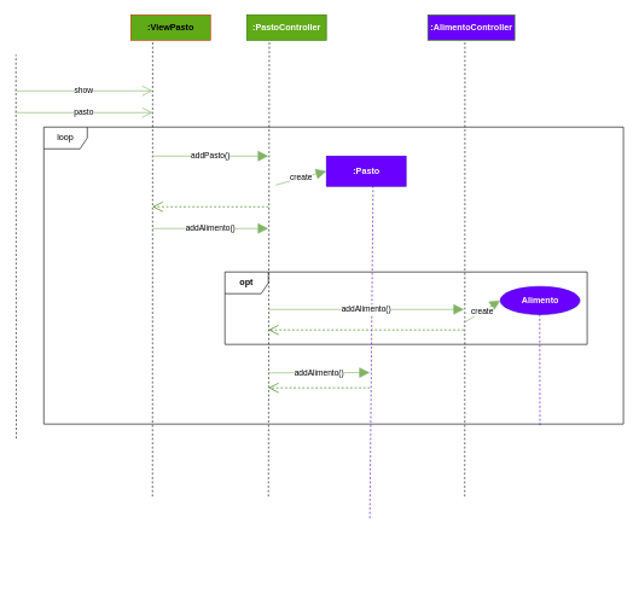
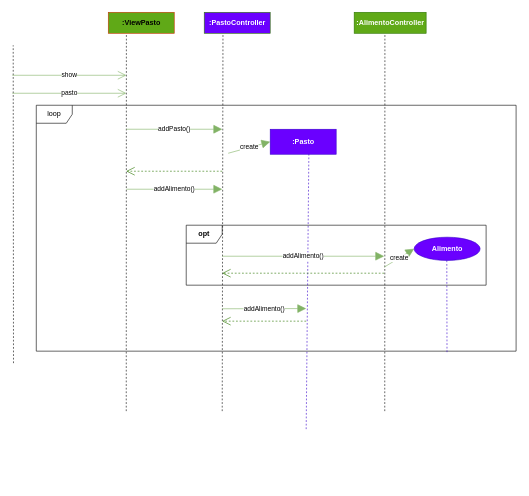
  <mxCell id="0" />
  <mxCell id="1" parent="0" />
  <mxCell id="2" value="loop" style="shape=umlFrame;whiteSpace=wrap;html=1;" parent="1" vertex="1"><mxGeometry x="60" y="175" width="800" height="410" as="geometry" /></mxCell>
  <mxCell id="3" value="opt" style="shape=umlFrame;whiteSpace=wrap;html=1;fontStyle=1" parent="1" vertex="1"><mxGeometry x="310" y="375" width="500" height="100" as="geometry" /></mxCell>
  <mxCell id="4" value="" style="endArrow=none;html=1;rounded=0;dashed=1;" parent="1" edge="1"><mxGeometry width="50" height="50" relative="1" as="geometry"><mxPoint x="22" y="605" as="sourcePoint" /><mxPoint x="21.5" y="75" as="targetPoint" /></mxGeometry></mxCell>
  <mxCell id="5" value="create" style="endArrow=block;endSize=12;html=1;rounded=0;fillColor=#d5e8d4;gradientColor=#97d077;strokeColor=#82b366;entryX=0;entryY=0.5;entryDx=0;entryDy=0;endFill=1;" parent="1" target="23" edge="1"><mxGeometry width="160" relative="1" as="geometry"><mxPoint x="380" y="255" as="sourcePoint" /><mxPoint x="700" y="385" as="targetPoint" /></mxGeometry></mxCell>
- <mxCell id="6" value="&lt;b&gt;:PastoController&lt;/b&gt;" style="html=1;fillColor=#60a917;fontColor=#ffffff;strokeColor=#2D7600;" parent="1" vertex="1"><mxGeometry x="340" y="20" width="110" height="35" as="geometry" /></mxCell>
+ <mxCell id="6" value="&lt;b&gt;:PastoController&lt;/b&gt;" style="html=1;fillColor=#6a00ff;fontColor=#ffffff;strokeColor=#2D7600;" parent="1" vertex="1"><mxGeometry x="340" y="20" width="110" height="35" as="geometry" /></mxCell>
  <mxCell id="7" value="&lt;b&gt;:ViewPasto&lt;/b&gt;" style="html=1;fillColor=#60a917;fontColor=#000000;strokeColor=#C73500;" parent="1" vertex="1"><mxGeometry x="180" y="20" width="110" height="35" as="geometry" /></mxCell>
  <mxCell id="8" value="" style="endArrow=none;html=1;rounded=0;dashed=1;" parent="1" edge="1"><mxGeometry width="50" height="50" relative="1" as="geometry"><mxPoint x="210" y="685" as="sourcePoint" /><mxPoint x="210.23" y="55" as="targetPoint" /></mxGeometry></mxCell>
  <mxCell id="9" value="show" style="endArrow=open;endSize=12;html=1;rounded=0;fillColor=#d5e8d4;gradientColor=#97d077;strokeColor=#82b366;" parent="1" edge="1"><mxGeometry width="160" relative="1" as="geometry"><mxPoint x="20" y="125" as="sourcePoint" /><mxPoint x="210" y="125" as="targetPoint" /></mxGeometry></mxCell>
  <mxCell id="10" value="pasto" style="endArrow=open;endSize=12;html=1;rounded=0;fillColor=#d5e8d4;gradientColor=#97d077;strokeColor=#82b366;" parent="1" edge="1"><mxGeometry width="160" relative="1" as="geometry"><mxPoint x="20" y="155" as="sourcePoint" /><mxPoint x="210" y="155" as="targetPoint" /></mxGeometry></mxCell>
  <mxCell id="11" value="" style="endArrow=none;html=1;rounded=0;dashed=1;" parent="1" edge="1"><mxGeometry width="50" height="50" relative="1" as="geometry"><mxPoint x="370" y="685" as="sourcePoint" /><mxPoint x="371.26" y="55" as="targetPoint" /></mxGeometry></mxCell>
  <mxCell id="12" value="addPasto()" style="endArrow=block;endSize=12;html=1;rounded=0;fillColor=#d5e8d4;gradientColor=#97d077;strokeColor=#82b366;endFill=1;" parent="1" edge="1"><mxGeometry width="160" relative="1" as="geometry"><mxPoint x="210" y="215" as="sourcePoint" /><mxPoint x="370" y="215" as="targetPoint" /></mxGeometry></mxCell>
  <mxCell id="13" value="" style="endArrow=open;endFill=1;endSize=12;html=1;rounded=0;fillColor=#60a917;strokeColor=#2D7600;dashed=1;" parent="1" edge="1"><mxGeometry width="160" relative="1" as="geometry"><mxPoint x="370" y="285" as="sourcePoint" /><mxPoint x="210" y="285" as="targetPoint" /></mxGeometry></mxCell>
  <mxCell id="14" value="addAlimento()" style="endArrow=block;endSize=12;html=1;rounded=0;fillColor=#d5e8d4;gradientColor=#97d077;strokeColor=#82b366;endFill=1;" parent="1" edge="1"><mxGeometry width="160" relative="1" as="geometry"><mxPoint x="210" y="315" as="sourcePoint" /><mxPoint x="370" y="315" as="targetPoint" /><mxPoint as="offset" /></mxGeometry></mxCell>
  <mxCell id="15" value="" style="endArrow=open;endFill=1;endSize=12;html=1;rounded=0;fillColor=#60a917;strokeColor=#2D7600;dashed=1;" parent="1" edge="1"><mxGeometry width="160" relative="1" as="geometry"><mxPoint x="510" y="535" as="sourcePoint" /><mxPoint x="370" y="535" as="targetPoint" /></mxGeometry></mxCell>
  <mxCell id="16" value="addAlimento()" style="endArrow=block;endSize=12;html=1;rounded=0;fillColor=#d5e8d4;gradientColor=#97d077;strokeColor=#82b366;endFill=1;" parent="1" edge="1"><mxGeometry width="160" relative="1" as="geometry"><mxPoint x="370" y="514.33" as="sourcePoint" /><mxPoint x="510" y="514" as="targetPoint" /></mxGeometry></mxCell>
- <mxCell id="17" value="&lt;b&gt;:AlimentoController&lt;/b&gt;" style="html=1;fillColor=#6a00ff;fontColor=#ffffff;strokeColor=#2D7600;" parent="1" vertex="1"><mxGeometry x="590" y="20" width="120" height="35" as="geometry" /></mxCell>
+ <mxCell id="17" value="&lt;b&gt;:AlimentoController&lt;/b&gt;" style="html=1;fillColor=#60a917;fontColor=#ffffff;strokeColor=#2D7600;" parent="1" vertex="1"><mxGeometry x="590" y="20" width="120" height="35" as="geometry" /></mxCell>
  <mxCell id="18" value="" style="endArrow=none;html=1;rounded=0;dashed=1;" parent="1" edge="1"><mxGeometry width="50" height="50" relative="1" as="geometry"><mxPoint x="641" y="685" as="sourcePoint" /><mxPoint x="641.26" y="55" as="targetPoint" /></mxGeometry></mxCell>
  <mxCell id="19" value="create" style="endArrow=block;endSize=12;html=1;rounded=0;fillColor=#d5e8d4;gradientColor=#97d077;strokeColor=#82b366;entryX=0;entryY=0.5;entryDx=0;entryDy=0;endFill=1;" parent="1" target="21" edge="1"><mxGeometry width="160" relative="1" as="geometry"><mxPoint x="640" y="445" as="sourcePoint" /><mxPoint x="960" y="575" as="targetPoint" /></mxGeometry></mxCell>
  <mxCell id="20" value="" style="group" parent="1" vertex="1" connectable="0"><mxGeometry x="690" y="395" width="150" height="410" as="geometry" /></mxCell>
  <mxCell id="21" value="&lt;b&gt;Alimento&lt;/b&gt;" style="ellipse;html=1;fillColor=#6a00ff;fontColor=#ffffff;strokeColor=#3700CC;" parent="20" vertex="1"><mxGeometry width="110" height="38.784" as="geometry" /></mxCell>
  <mxCell id="22" value="" style="endArrow=none;html=1;rounded=0;dashed=1;fillColor=#6a00ff;strokeColor=#3700CC;exitX=0.856;exitY=1.004;exitDx=0;exitDy=0;exitPerimeter=0;" parent="20" source="2" edge="1"><mxGeometry width="50" height="50" relative="1" as="geometry"><mxPoint x="54" y="410" as="sourcePoint" /><mxPoint x="54.46" y="38.784" as="targetPoint" /></mxGeometry></mxCell>
  <mxCell id="23" value="&lt;b&gt;:Pasto&lt;/b&gt;" style="html=1;fillColor=#6a00ff;fontColor=#ffffff;strokeColor=#3700CC;" parent="1" vertex="1"><mxGeometry x="450" y="215" width="110" height="41.676" as="geometry" /></mxCell>
  <mxCell id="24" value="" style="endArrow=none;html=1;rounded=0;dashed=1;fillColor=#6a00ff;strokeColor=#3700CC;" parent="1" edge="1"><mxGeometry width="50" height="50" relative="1" as="geometry"><mxPoint x="510" y="715" as="sourcePoint" /><mxPoint x="514.46" y="255.676" as="targetPoint" /></mxGeometry></mxCell>
  <mxCell id="25" value="addAlimento()" style="endArrow=block;endSize=12;html=1;rounded=0;fillColor=#d5e8d4;gradientColor=#97d077;strokeColor=#82b366;endFill=1;" parent="1" edge="1"><mxGeometry width="160" relative="1" as="geometry"><mxPoint x="370" y="426.707" as="sourcePoint" /><mxPoint x="640" y="426.707" as="targetPoint" /></mxGeometry></mxCell>
  <mxCell id="26" value="" style="endArrow=open;endFill=1;endSize=12;html=1;rounded=0;fillColor=#60a917;strokeColor=#2D7600;dashed=1;" parent="1" edge="1"><mxGeometry width="160" relative="1" as="geometry"><mxPoint x="640" y="455" as="sourcePoint" /><mxPoint x="370" y="455" as="targetPoint" /></mxGeometry></mxCell>
